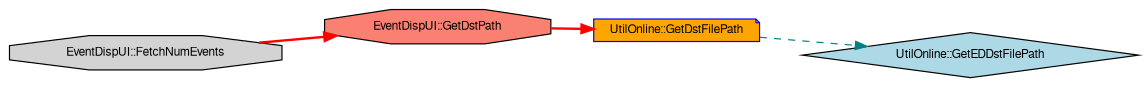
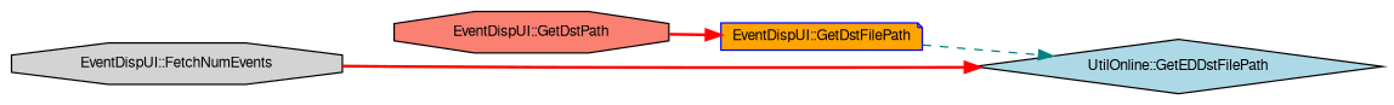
  digraph {
    rankdir=LR
    node [color=black fontname=FreeSans fontsize=10 shape=octagon style=filled]
    edge [color=red fontname=FreeSans fontsize=10 labelfontname=FreeSans labelfontsize=10 style=bold]
    n1 [fillcolor=lightgrey fontcolor=black height=0.2 label="EventDispUI::FetchNumEvents" width=0.4]
    n2 [fillcolor=salmon height=0.2 label="EventDispUI::GetDstPath" width=0.4]
-   n3 [color=blue fillcolor=orange height=0.2 label="UtilOnline::GetDstFilePath" shape=note width=0.4]
+   n3 [color=blue fillcolor=orange height=0.2 label="EventDispUI::GetDstFilePath" shape=note width=0.4]
    n4 [fillcolor=lightblue height=0.2 label="UtilOnline::GetEDDstFilePath" shape=diamond width=0.4]
-   n1 -> n2
+   n1 -> n4
    n2 -> n3
    n3 -> n4 [color=teal style=dashed]
  }
